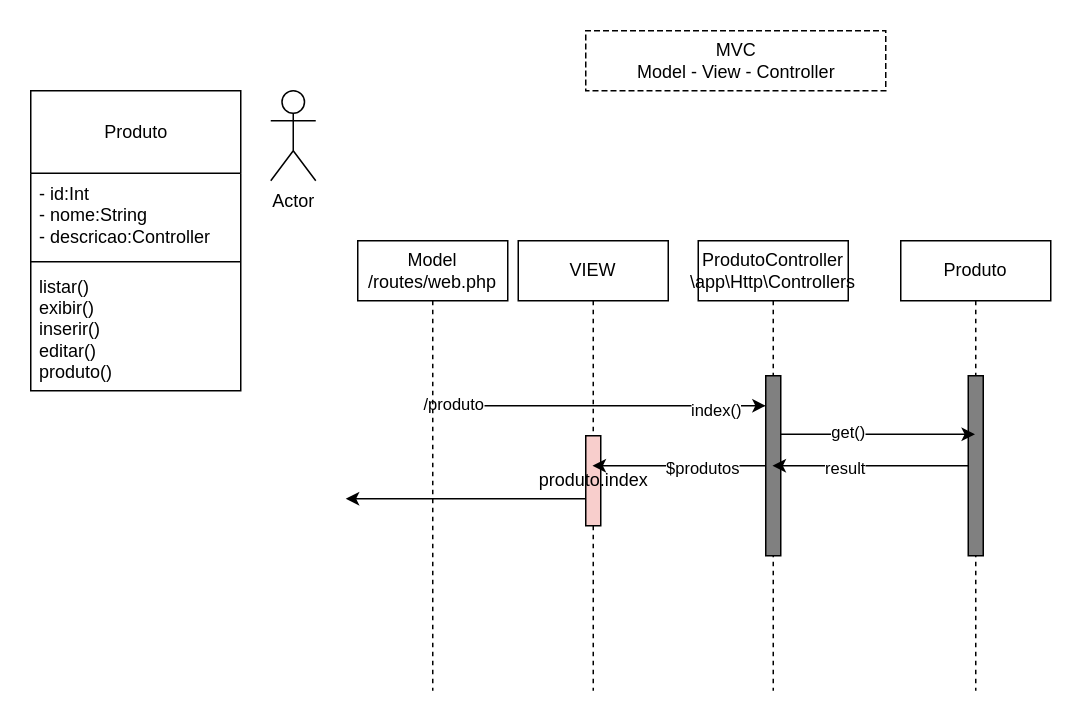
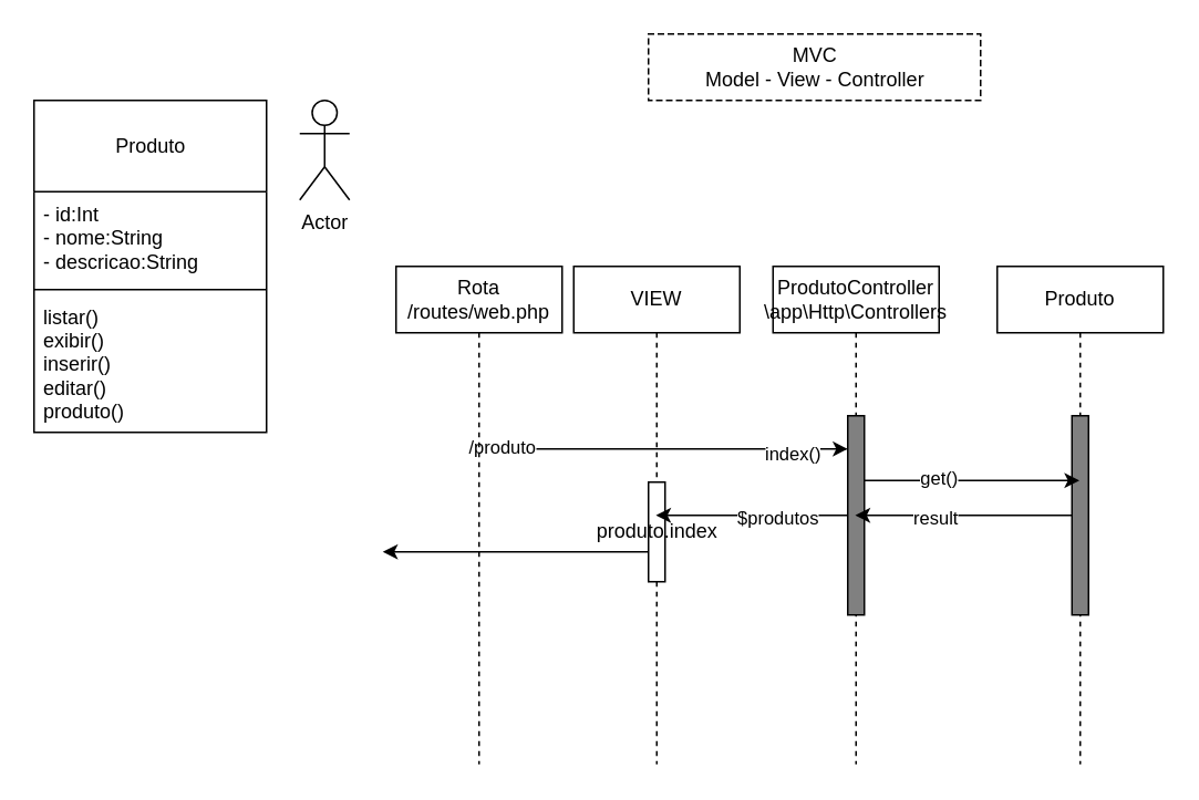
  <mxCell id="0" />
  <mxCell id="1" parent="0" />
  <mxCell id="2" value="&lt;br&gt;Produto" style="swimlane;fontStyle=0;align=center;verticalAlign=top;childLayout=stackLayout;horizontal=1;startSize=55;horizontalStack=0;resizeParent=1;resizeParentMax=0;resizeLast=0;collapsible=0;marginBottom=0;html=1;" vertex="1" parent="1"><mxGeometry x="20" y="60" width="140" height="200" as="geometry" /></mxCell>
- <mxCell id="3" value="- id:Int&lt;br&gt;- nome:String&lt;br&gt;- descricao:Controller" style="text;html=1;strokeColor=none;fillColor=none;align=left;verticalAlign=middle;spacingLeft=4;spacingRight=4;overflow=hidden;rotatable=0;points=[[0,0.5],[1,0.5]];portConstraint=eastwest;" vertex="1" parent="2"><mxGeometry y="55" width="140" height="55" as="geometry" /></mxCell>
+ <mxCell id="3" value="- id:Int&lt;br&gt;- nome:String&lt;br&gt;- descricao:String" style="text;html=1;strokeColor=none;fillColor=none;align=left;verticalAlign=middle;spacingLeft=4;spacingRight=4;overflow=hidden;rotatable=0;points=[[0,0.5],[1,0.5]];portConstraint=eastwest;" vertex="1" parent="2"><mxGeometry y="55" width="140" height="55" as="geometry" /></mxCell>
  <mxCell id="4" value="" style="line;strokeWidth=1;fillColor=none;align=left;verticalAlign=middle;spacingTop=-1;spacingLeft=3;spacingRight=3;rotatable=0;labelPosition=right;points=[];portConstraint=eastwest;" vertex="1" parent="2"><mxGeometry y="110" width="140" height="8" as="geometry" /></mxCell>
  <mxCell id="5" value="listar()&lt;br&gt;exibir()&lt;br&gt;inserir()&lt;br&gt;editar()&lt;br&gt;produto()" style="text;html=1;strokeColor=none;fillColor=none;align=left;verticalAlign=middle;spacingLeft=4;spacingRight=4;overflow=hidden;rotatable=0;points=[[0,0.5],[1,0.5]];portConstraint=eastwest;" vertex="1" parent="2"><mxGeometry y="118" width="140" height="82" as="geometry" /></mxCell>
  <mxCell id="6" value="MVC&lt;br&gt;Model - View - Controller" style="shape=partialRectangle;html=1;top=1;align=center;dashed=1;" vertex="1" parent="1"><mxGeometry x="390" y="20" width="200" height="40" as="geometry" /></mxCell>
  <mxCell id="7" value="ProdutoController&lt;br&gt;\app\Http\Controllers" style="shape=umlLifeline;perimeter=lifelinePerimeter;whiteSpace=wrap;html=1;container=1;collapsible=0;recursiveResize=0;outlineConnect=0;align=center;" vertex="1" parent="1"><mxGeometry x="465" y="160" width="100" height="300" as="geometry" /></mxCell>
  <mxCell id="8" value="" style="html=1;points=[];perimeter=orthogonalPerimeter;fillColor=#808080;" vertex="1" parent="7"><mxGeometry x="45" y="90" width="10" height="120" as="geometry" /></mxCell>
  <mxCell id="9" value="VIEW" style="shape=umlLifeline;perimeter=lifelinePerimeter;whiteSpace=wrap;html=1;container=1;collapsible=0;recursiveResize=0;outlineConnect=0;align=center;" vertex="1" parent="1"><mxGeometry x="345" y="160" width="100" height="300" as="geometry" /></mxCell>
- <mxCell id="10" value="produto.index" style="html=1;points=[];perimeter=orthogonalPerimeter;fillColor=#f8cecc;" vertex="1" parent="9"><mxGeometry x="45" y="130" width="10" height="60" as="geometry" /></mxCell>
+ <mxCell id="10" value="produto.index" style="html=1;points=[];perimeter=orthogonalPerimeter;" vertex="1" parent="9"><mxGeometry x="45" y="130" width="10" height="60" as="geometry" /></mxCell>
  <mxCell id="11" value="Produto" style="shape=umlLifeline;perimeter=lifelinePerimeter;whiteSpace=wrap;html=1;container=1;collapsible=0;recursiveResize=0;outlineConnect=0;align=center;" vertex="1" parent="1"><mxGeometry x="600" y="160" width="100" height="300" as="geometry" /></mxCell>
  <mxCell id="12" value="" style="html=1;points=[];perimeter=orthogonalPerimeter;fillColor=#808080;" vertex="1" parent="11"><mxGeometry x="45" y="90" width="10" height="120" as="geometry" /></mxCell>
  <mxCell id="13" style="edgeStyle=orthogonalEdgeStyle;rounded=0;orthogonalLoop=1;jettySize=auto;html=1;" edge="1" parent="1"><mxGeometry relative="1" as="geometry"><mxPoint x="289.81" y="270" as="sourcePoint" /><mxPoint x="510" y="270" as="targetPoint" /><Array as="points" /></mxGeometry></mxCell>
  <mxCell id="14" value="index()" style="edgeLabel;html=1;align=center;verticalAlign=middle;resizable=0;points=[];" vertex="1" connectable="0" parent="13"><mxGeometry x="0.699" y="-2" relative="1" as="geometry"><mxPoint as="offset" /></mxGeometry></mxCell>
  <mxCell id="15" value="/produto" style="edgeLabel;html=1;align=center;verticalAlign=middle;resizable=0;points=[];" vertex="1" connectable="0" parent="13"><mxGeometry x="-0.892" y="2" relative="1" as="geometry"><mxPoint as="offset" /></mxGeometry></mxCell>
- <mxCell id="16" value="Model&lt;br&gt;/routes/web.php" style="shape=umlLifeline;perimeter=lifelinePerimeter;whiteSpace=wrap;html=1;container=1;collapsible=0;recursiveResize=0;outlineConnect=0;align=center;" vertex="1" parent="1"><mxGeometry x="238" y="160" width="100" height="300" as="geometry" /></mxCell>
+ <mxCell id="16" value="Rota&lt;br&gt;/routes/web.php" style="shape=umlLifeline;perimeter=lifelinePerimeter;whiteSpace=wrap;html=1;container=1;collapsible=0;recursiveResize=0;outlineConnect=0;align=center;" vertex="1" parent="1"><mxGeometry x="238" y="160" width="100" height="300" as="geometry" /></mxCell>
  <mxCell id="17" value="Actor" style="shape=umlActor;verticalLabelPosition=bottom;verticalAlign=top;html=1;" vertex="1" parent="1"><mxGeometry x="180" y="60" width="30" height="60" as="geometry" /></mxCell>
  <mxCell id="18" style="edgeStyle=orthogonalEdgeStyle;rounded=0;orthogonalLoop=1;jettySize=auto;html=1;" edge="1" parent="1"><mxGeometry relative="1" as="geometry"><mxPoint x="520" y="289" as="sourcePoint" /><mxPoint x="649.5" y="289" as="targetPoint" /></mxGeometry></mxCell>
  <mxCell id="19" value="get()" style="edgeLabel;html=1;align=center;verticalAlign=middle;resizable=0;points=[];" vertex="1" connectable="0" parent="18"><mxGeometry x="-0.314" y="2" relative="1" as="geometry"><mxPoint as="offset" /></mxGeometry></mxCell>
  <mxCell id="20" style="edgeStyle=orthogonalEdgeStyle;rounded=0;orthogonalLoop=1;jettySize=auto;html=1;" edge="1" parent="1" source="12" target="7"><mxGeometry relative="1" as="geometry" /></mxCell>
  <mxCell id="21" value="result" style="edgeLabel;html=1;align=center;verticalAlign=middle;resizable=0;points=[];" vertex="1" connectable="0" parent="20"><mxGeometry x="0.27" y="1" relative="1" as="geometry"><mxPoint as="offset" /></mxGeometry></mxCell>
  <mxCell id="22" style="edgeStyle=orthogonalEdgeStyle;rounded=0;orthogonalLoop=1;jettySize=auto;html=1;" edge="1" parent="1"><mxGeometry relative="1" as="geometry"><mxPoint x="390" y="332.034" as="sourcePoint" /><mxPoint x="230" y="332" as="targetPoint" /><Array as="points"><mxPoint x="290" y="332" /></Array></mxGeometry></mxCell>
  <mxCell id="23" style="edgeStyle=orthogonalEdgeStyle;rounded=0;orthogonalLoop=1;jettySize=auto;html=1;" edge="1" parent="1" source="8" target="9"><mxGeometry relative="1" as="geometry" /></mxCell>
  <mxCell id="24" value="$produtos" style="edgeLabel;html=1;align=center;verticalAlign=middle;resizable=0;points=[];" vertex="1" connectable="0" parent="23"><mxGeometry x="-0.252" y="1" relative="1" as="geometry"><mxPoint as="offset" /></mxGeometry></mxCell>
